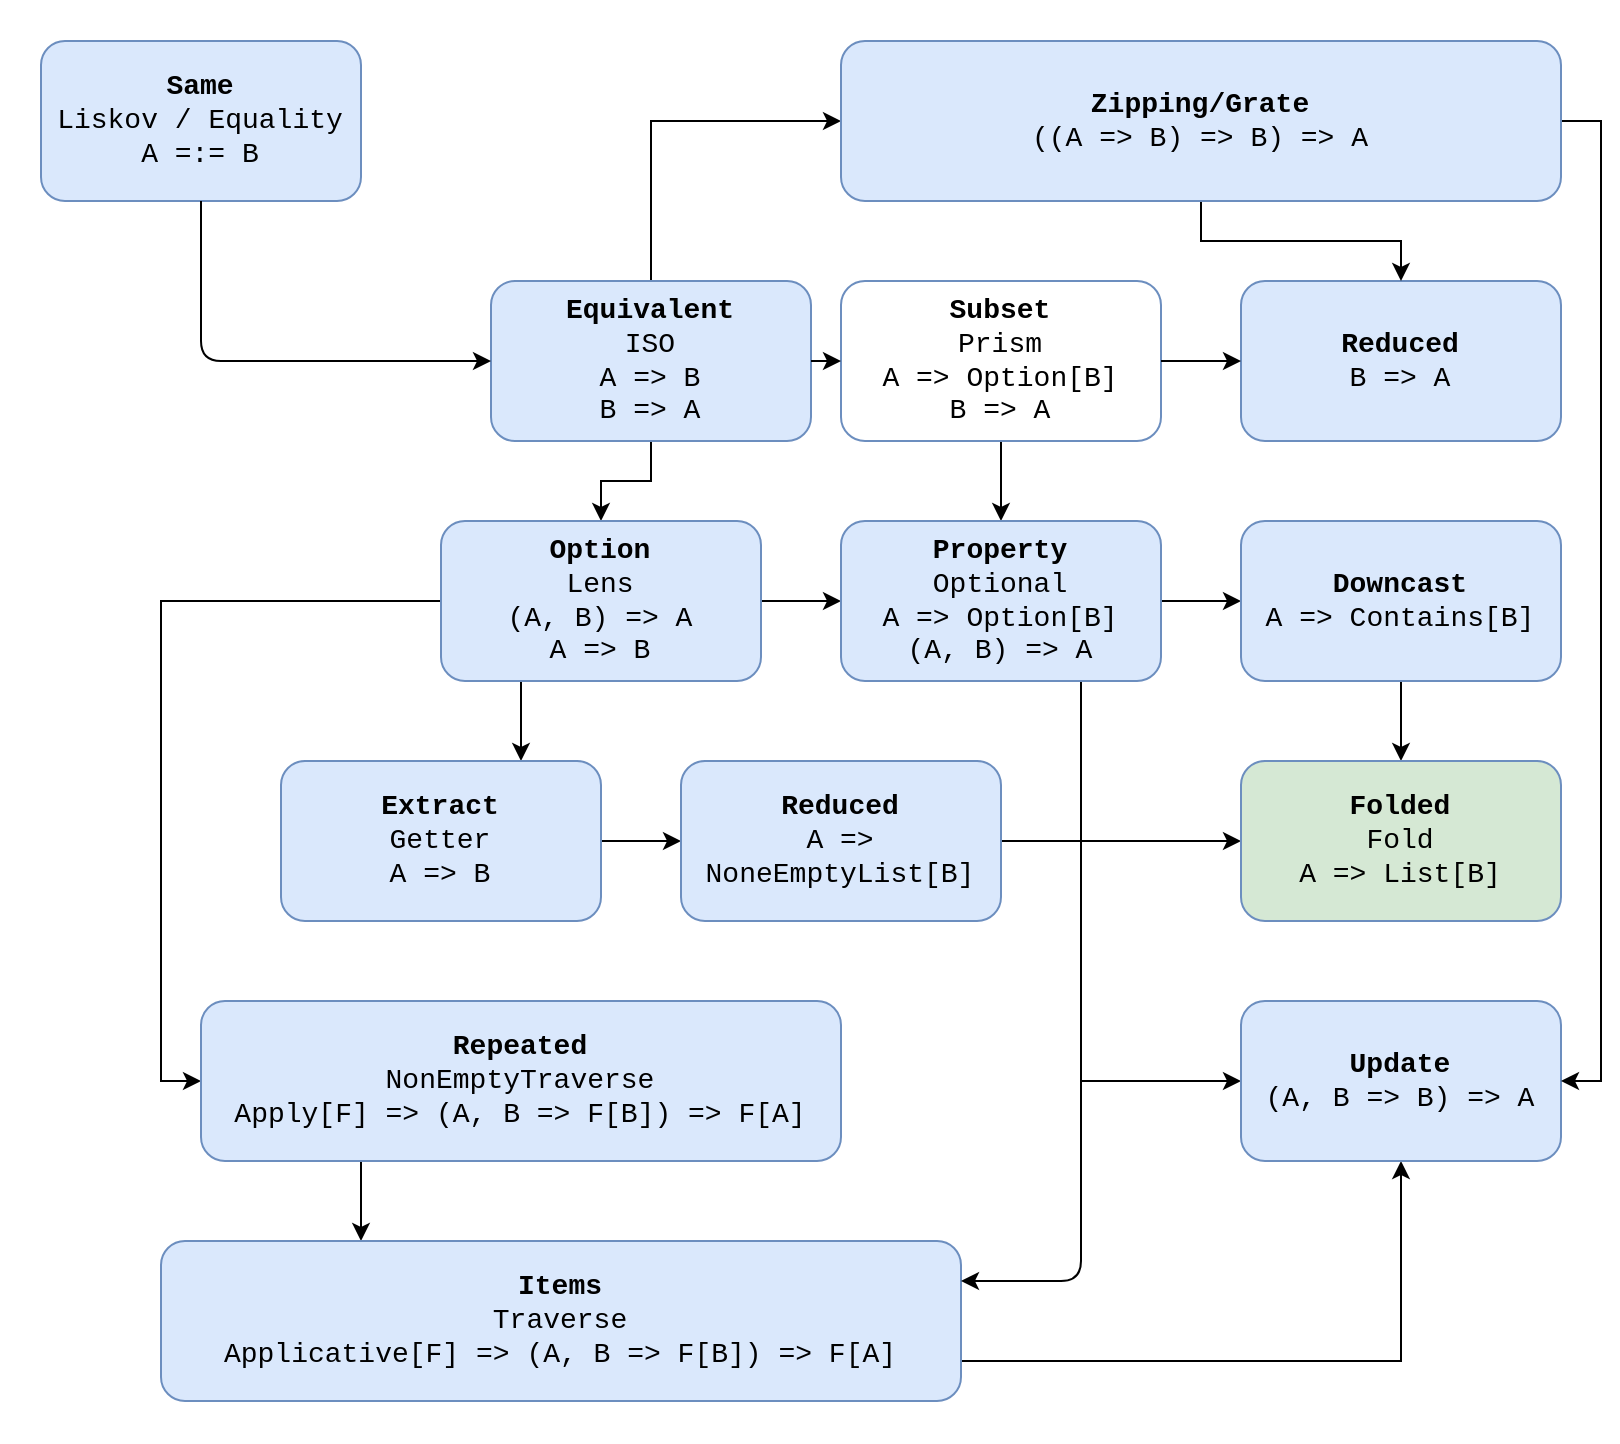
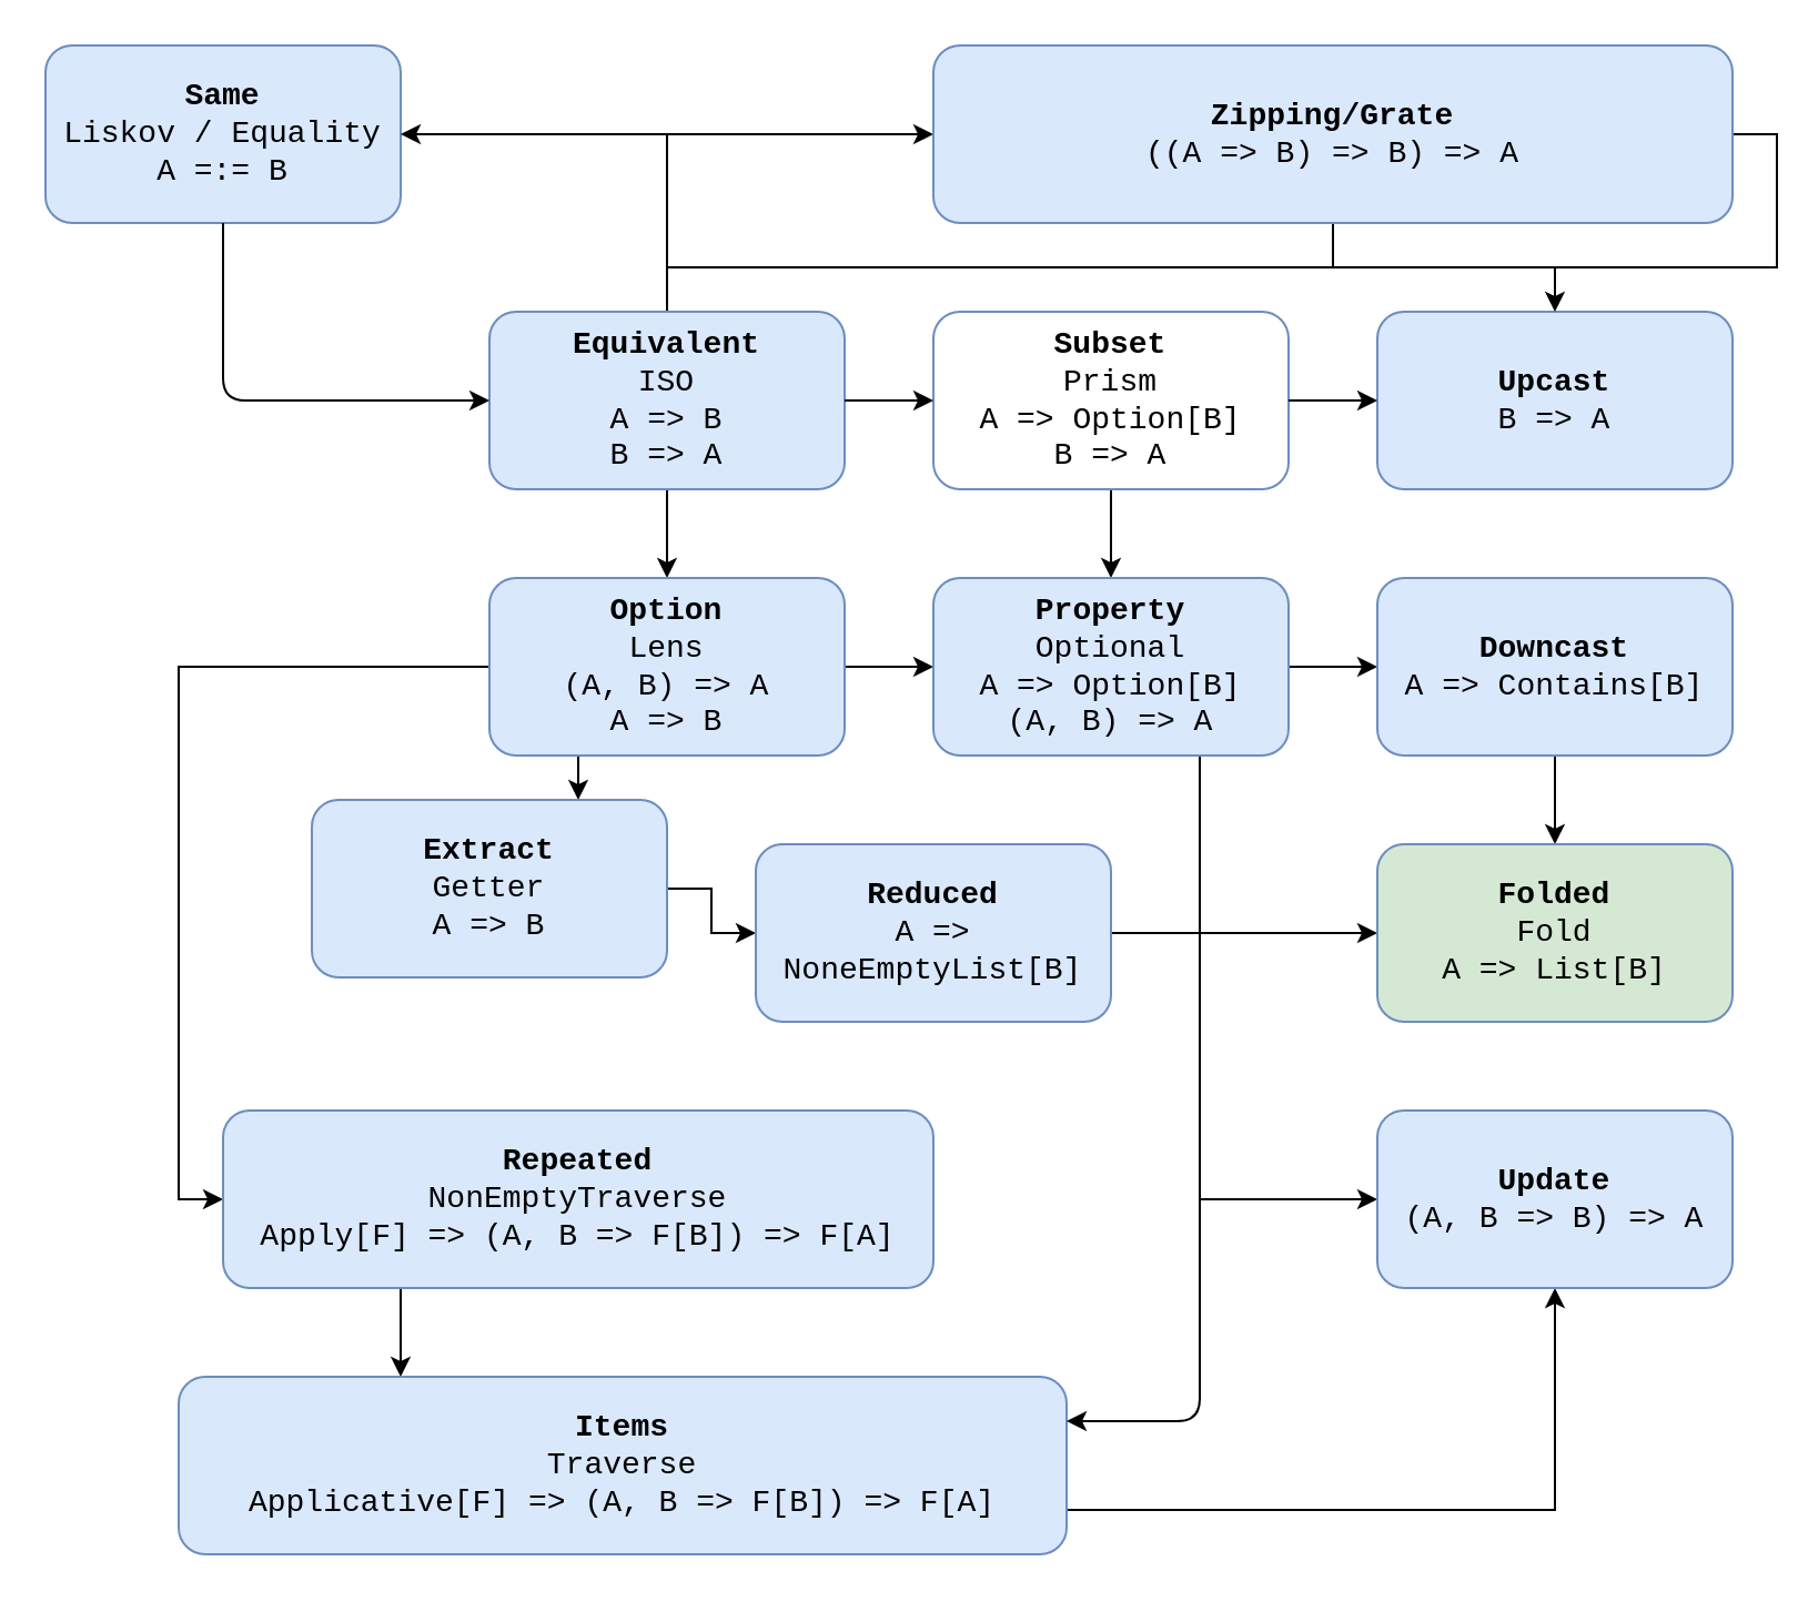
  <mxCell id="0" />
  <mxCell id="1" parent="0" />
  <mxCell id="2" value="&lt;b&gt;Same&lt;/b&gt;&lt;br style=&quot;font-size: 14px&quot;&gt;Liskov / Equality&lt;br style=&quot;font-size: 14px&quot;&gt;A =:= B" style="rounded=1;whiteSpace=wrap;html=1;fillColor=#dae8fc;strokeColor=#6c8ebf;fontFamily=Courier New;fontSize=14;" parent="1" vertex="1"><mxGeometry x="20" y="20" width="160" height="80" as="geometry" /></mxCell>
  <mxCell id="3" style="edgeStyle=orthogonalEdgeStyle;rounded=0;orthogonalLoop=1;jettySize=auto;html=1;exitX=0.5;exitY=1;exitDx=0;exitDy=0;entryX=0.5;entryY=0;entryDx=0;entryDy=0;fontFamily=Courier New;fontSize=14;" parent="1" source="5" target="15" edge="1"><mxGeometry relative="1" as="geometry" /></mxCell>
  <mxCell id="4" style="edgeStyle=orthogonalEdgeStyle;rounded=0;orthogonalLoop=1;jettySize=auto;html=1;exitX=0.5;exitY=0;exitDx=0;exitDy=0;entryX=0;entryY=0.5;entryDx=0;entryDy=0;" edge="1" parent="1" source="5" target="34"><mxGeometry relative="1" as="geometry" /></mxCell>
- <mxCell id="5" value="&lt;b&gt;Equivalent&lt;/b&gt;&lt;br style=&quot;font-size: 14px&quot;&gt;ISO&lt;br style=&quot;font-size: 14px&quot;&gt;A =&amp;gt; B&lt;br style=&quot;font-size: 14px&quot;&gt;B =&amp;gt; A" style="rounded=1;whiteSpace=wrap;html=1;fontFamily=Courier New;fontSize=14;fillColor=#dae8fc;strokeColor=#6c8ebf;" parent="1" vertex="1"><mxGeometry x="245" y="140" width="160" height="80" as="geometry" /></mxCell>
+ <mxCell id="5" value="&lt;b&gt;Equivalent&lt;/b&gt;&lt;br style=&quot;font-size: 14px&quot;&gt;ISO&lt;br style=&quot;font-size: 14px&quot;&gt;A =&amp;gt; B&lt;br style=&quot;font-size: 14px&quot;&gt;B =&amp;gt; A" style="rounded=1;whiteSpace=wrap;html=1;fontFamily=Courier New;fontSize=14;fillColor=#dae8fc;strokeColor=#6c8ebf;" parent="1" vertex="1"><mxGeometry x="220" y="140" width="160" height="80" as="geometry" /></mxCell>
  <mxCell id="6" value="" style="endArrow=classic;html=1;fontFamily=Courier New;fontSize=14;exitX=0.5;exitY=1;exitDx=0;exitDy=0;entryX=0;entryY=0.5;entryDx=0;entryDy=0;" parent="1" source="2" target="5" edge="1"><mxGeometry width="50" height="50" relative="1" as="geometry"><mxPoint x="370" y="440" as="sourcePoint" /><mxPoint x="420" y="390" as="targetPoint" /><Array as="points"><mxPoint x="100" y="180" /></Array></mxGeometry></mxCell>
  <mxCell id="7" style="edgeStyle=orthogonalEdgeStyle;rounded=0;orthogonalLoop=1;jettySize=auto;html=1;exitX=0.5;exitY=1;exitDx=0;exitDy=0;entryX=0.5;entryY=0;entryDx=0;entryDy=0;fontFamily=Courier New;fontSize=14;" parent="1" source="8" target="18" edge="1"><mxGeometry relative="1" as="geometry" /></mxCell>
  <mxCell id="8" value="&lt;b&gt;Subset&lt;/b&gt;&lt;br&gt;Prism&lt;br&gt;A =&amp;gt; Option[B]&lt;br&gt;B =&amp;gt; A" style="rounded=1;whiteSpace=wrap;html=1;fontFamily=Courier New;fontSize=14;fillColor=#ffffff;strokeColor=#6c8ebf;" parent="1" vertex="1"><mxGeometry x="420" y="140" width="160" height="80" as="geometry" /></mxCell>
- <mxCell id="9" value="&lt;b&gt;Reduced&lt;br&gt;&lt;/b&gt;B =&amp;gt; A" style="rounded=1;whiteSpace=wrap;html=1;fontFamily=Courier New;fontSize=14;fillColor=#dae8fc;strokeColor=#6c8ebf;" parent="1" vertex="1"><mxGeometry x="620" y="140" width="160" height="80" as="geometry" /></mxCell>
+ <mxCell id="9" value="&lt;b&gt;Upcast&lt;br&gt;&lt;/b&gt;B =&amp;gt; A" style="rounded=1;whiteSpace=wrap;html=1;fontFamily=Courier New;fontSize=14;fillColor=#dae8fc;strokeColor=#6c8ebf;" parent="1" vertex="1"><mxGeometry x="620" y="140" width="160" height="80" as="geometry" /></mxCell>
  <mxCell id="10" value="" style="endArrow=classic;html=1;fontFamily=Courier New;fontSize=14;exitX=1;exitY=0.5;exitDx=0;exitDy=0;entryX=0;entryY=0.5;entryDx=0;entryDy=0;" parent="1" source="8" target="9" edge="1"><mxGeometry width="50" height="50" relative="1" as="geometry"><mxPoint x="260" y="410" as="sourcePoint" /><mxPoint x="310" y="360" as="targetPoint" /></mxGeometry></mxCell>
  <mxCell id="11" value="" style="endArrow=classic;html=1;fontFamily=Courier New;fontSize=14;exitX=1;exitY=0.5;exitDx=0;exitDy=0;entryX=0;entryY=0.5;entryDx=0;entryDy=0;" parent="1" source="5" target="8" edge="1"><mxGeometry width="50" height="50" relative="1" as="geometry"><mxPoint x="260" y="410" as="sourcePoint" /><mxPoint x="310" y="360" as="targetPoint" /></mxGeometry></mxCell>
  <mxCell id="12" style="edgeStyle=orthogonalEdgeStyle;rounded=0;orthogonalLoop=1;jettySize=auto;html=1;exitX=1;exitY=0.5;exitDx=0;exitDy=0;entryX=0;entryY=0.5;entryDx=0;entryDy=0;fontFamily=Courier New;fontSize=14;" parent="1" source="15" target="18" edge="1"><mxGeometry relative="1" as="geometry" /></mxCell>
  <mxCell id="13" style="edgeStyle=orthogonalEdgeStyle;rounded=0;orthogonalLoop=1;jettySize=auto;html=1;exitX=0.25;exitY=1;exitDx=0;exitDy=0;entryX=0.75;entryY=0;entryDx=0;entryDy=0;fontFamily=Courier New;fontSize=14;" parent="1" source="15" target="22" edge="1"><mxGeometry relative="1" as="geometry" /></mxCell>
  <mxCell id="14" style="edgeStyle=orthogonalEdgeStyle;rounded=0;orthogonalLoop=1;jettySize=auto;html=1;exitX=0;exitY=0.5;exitDx=0;exitDy=0;entryX=0;entryY=0.5;entryDx=0;entryDy=0;fontFamily=Courier New;fontSize=14;" parent="1" source="15" target="20" edge="1"><mxGeometry relative="1" as="geometry" /></mxCell>
  <mxCell id="15" value="&lt;b&gt;Option&lt;/b&gt;&lt;br&gt;Lens&lt;br&gt;(A, B) =&amp;gt; A&lt;br&gt;A =&amp;gt; B" style="rounded=1;whiteSpace=wrap;html=1;fontFamily=Courier New;fontSize=14;fillColor=#dae8fc;strokeColor=#6c8ebf;" parent="1" vertex="1"><mxGeometry x="220" y="260" width="160" height="80" as="geometry" /></mxCell>
  <mxCell id="16" style="edgeStyle=orthogonalEdgeStyle;rounded=0;orthogonalLoop=1;jettySize=auto;html=1;exitX=1;exitY=0.5;exitDx=0;exitDy=0;entryX=0;entryY=0.5;entryDx=0;entryDy=0;fontFamily=Courier New;fontSize=14;" parent="1" source="18" target="24" edge="1"><mxGeometry relative="1" as="geometry" /></mxCell>
  <mxCell id="17" style="edgeStyle=orthogonalEdgeStyle;rounded=0;orthogonalLoop=1;jettySize=auto;html=1;exitX=0.75;exitY=1;exitDx=0;exitDy=0;entryX=0;entryY=0.5;entryDx=0;entryDy=0;fontFamily=Courier New;fontSize=14;" parent="1" source="18" target="30" edge="1"><mxGeometry relative="1" as="geometry" /></mxCell>
  <mxCell id="18" value="&lt;b&gt;Property&lt;/b&gt;&lt;br&gt;Optional&lt;br&gt;A =&amp;gt; Option[B]&lt;br&gt;(A, B) =&amp;gt; A" style="rounded=1;whiteSpace=wrap;html=1;fontFamily=Courier New;fontSize=14;fillColor=#dae8fc;strokeColor=#6c8ebf;" parent="1" vertex="1"><mxGeometry x="420" y="260" width="160" height="80" as="geometry" /></mxCell>
  <mxCell id="19" style="edgeStyle=orthogonalEdgeStyle;rounded=0;orthogonalLoop=1;jettySize=auto;html=1;exitX=0.25;exitY=1;exitDx=0;exitDy=0;entryX=0.25;entryY=0;entryDx=0;entryDy=0;fontFamily=Courier New;fontSize=14;" parent="1" source="20" target="29" edge="1"><mxGeometry relative="1" as="geometry" /></mxCell>
  <mxCell id="20" value="&lt;b&gt;Repeated&lt;/b&gt;&lt;br&gt;NonEmptyTraverse&lt;br&gt;Apply[F] =&amp;gt; (A, B =&amp;gt; F[B]) =&amp;gt; F[A]" style="rounded=1;whiteSpace=wrap;html=1;fontFamily=Courier New;fontSize=14;fillColor=#dae8fc;strokeColor=#6c8ebf;" parent="1" vertex="1"><mxGeometry x="100" y="500" width="320" height="80" as="geometry" /></mxCell>
  <mxCell id="21" style="edgeStyle=orthogonalEdgeStyle;rounded=0;orthogonalLoop=1;jettySize=auto;html=1;exitX=1;exitY=0.5;exitDx=0;exitDy=0;entryX=0;entryY=0.5;entryDx=0;entryDy=0;fontFamily=Courier New;fontSize=14;" parent="1" source="22" target="26" edge="1"><mxGeometry relative="1" as="geometry" /></mxCell>
- <mxCell id="22" value="&lt;b&gt;Extract&lt;/b&gt;&lt;br&gt;Getter&lt;br&gt;A =&amp;gt; B" style="rounded=1;whiteSpace=wrap;html=1;fontFamily=Courier New;fontSize=14;fillColor=#dae8fc;strokeColor=#6c8ebf;" parent="1" vertex="1"><mxGeometry x="140" y="380" width="160" height="80" as="geometry" /></mxCell>
+ <mxCell id="22" value="&lt;b&gt;Extract&lt;/b&gt;&lt;br&gt;Getter&lt;br&gt;A =&amp;gt; B" style="rounded=1;whiteSpace=wrap;html=1;fontFamily=Courier New;fontSize=14;fillColor=#dae8fc;strokeColor=#6c8ebf;" parent="1" vertex="1"><mxGeometry x="140" y="360" width="160" height="80" as="geometry" /></mxCell>
  <mxCell id="23" style="edgeStyle=orthogonalEdgeStyle;rounded=0;orthogonalLoop=1;jettySize=auto;html=1;exitX=0.5;exitY=1;exitDx=0;exitDy=0;entryX=0.5;entryY=0;entryDx=0;entryDy=0;fontFamily=Courier New;fontSize=14;" parent="1" source="24" target="27" edge="1"><mxGeometry relative="1" as="geometry" /></mxCell>
  <mxCell id="24" value="&lt;b&gt;Downcast&lt;br&gt;&lt;/b&gt;A =&amp;gt; Contains[B]" style="rounded=1;whiteSpace=wrap;html=1;fontFamily=Courier New;fontSize=14;fillColor=#dae8fc;strokeColor=#6c8ebf;" parent="1" vertex="1"><mxGeometry x="620" y="260" width="160" height="80" as="geometry" /></mxCell>
  <mxCell id="25" style="edgeStyle=orthogonalEdgeStyle;rounded=0;orthogonalLoop=1;jettySize=auto;html=1;exitX=1;exitY=0.5;exitDx=0;exitDy=0;entryX=0;entryY=0.5;entryDx=0;entryDy=0;fontFamily=Courier New;fontSize=14;" parent="1" source="26" target="27" edge="1"><mxGeometry relative="1" as="geometry" /></mxCell>
  <mxCell id="26" value="&lt;b&gt;Reduced&lt;/b&gt;&lt;br&gt;A =&amp;gt; NoneEmptyList[B]" style="rounded=1;whiteSpace=wrap;html=1;fontFamily=Courier New;fontSize=14;fillColor=#dae8fc;strokeColor=#6c8ebf;" parent="1" vertex="1"><mxGeometry x="340" y="380" width="160" height="80" as="geometry" /></mxCell>
  <mxCell id="27" value="&lt;b&gt;Folded&lt;/b&gt;&lt;br&gt;Fold&lt;br&gt;A =&amp;gt; List[B]" style="rounded=1;whiteSpace=wrap;html=1;fontFamily=Courier New;fontSize=14;fillColor=#d5e8d4;strokeColor=#6c8ebf;" parent="1" vertex="1"><mxGeometry x="620" y="380" width="160" height="80" as="geometry" /></mxCell>
  <mxCell id="28" style="edgeStyle=orthogonalEdgeStyle;rounded=0;orthogonalLoop=1;jettySize=auto;html=1;exitX=1;exitY=0.75;exitDx=0;exitDy=0;entryX=0.5;entryY=1;entryDx=0;entryDy=0;fontFamily=Courier New;fontSize=14;" parent="1" source="29" target="30" edge="1"><mxGeometry relative="1" as="geometry" /></mxCell>
  <mxCell id="29" value="&lt;b&gt;Items&lt;/b&gt;&lt;br&gt;Traverse&lt;br&gt;Applicative[F] =&amp;gt; (A, B =&amp;gt; F[B]) =&amp;gt; F[A]" style="rounded=1;whiteSpace=wrap;html=1;fontFamily=Courier New;fontSize=14;fillColor=#dae8fc;strokeColor=#6c8ebf;" parent="1" vertex="1"><mxGeometry x="80" y="620" width="400" height="80" as="geometry" /></mxCell>
  <mxCell id="30" value="&lt;b&gt;Update&lt;/b&gt;&lt;br&gt;(A, B =&amp;gt; B) =&amp;gt; A" style="rounded=1;whiteSpace=wrap;html=1;fontFamily=Courier New;fontSize=14;fillColor=#dae8fc;strokeColor=#6c8ebf;" parent="1" vertex="1"><mxGeometry x="620" y="500" width="160" height="80" as="geometry" /></mxCell>
  <mxCell id="31" value="" style="endArrow=classic;html=1;fontFamily=Courier New;fontSize=14;entryX=1;entryY=0.25;entryDx=0;entryDy=0;" parent="1" target="29" edge="1"><mxGeometry width="50" height="50" relative="1" as="geometry"><mxPoint x="540" y="540" as="sourcePoint" /><mxPoint x="540" y="650" as="targetPoint" /><Array as="points"><mxPoint x="540" y="640" /></Array></mxGeometry></mxCell>
  <mxCell id="32" style="edgeStyle=orthogonalEdgeStyle;rounded=0;orthogonalLoop=1;jettySize=auto;html=1;exitX=0.5;exitY=1;exitDx=0;exitDy=0;" edge="1" parent="1" source="34" target="9"><mxGeometry relative="1" as="geometry" /></mxCell>
- <mxCell id="33" style="edgeStyle=orthogonalEdgeStyle;rounded=0;orthogonalLoop=1;jettySize=auto;html=1;exitX=1;exitY=0.5;exitDx=0;exitDy=0;entryX=1;entryY=0.5;entryDx=0;entryDy=0;" edge="1" parent="1" source="34" target="30"><mxGeometry relative="1" as="geometry" /></mxCell>
+ <mxCell id="33" style="edgeStyle=orthogonalEdgeStyle;rounded=0;orthogonalLoop=1;jettySize=auto;html=1;exitX=1;exitY=0.5;exitDx=0;exitDy=0;" edge="1" parent="1" source="34" target="2"><mxGeometry relative="1" as="geometry" /></mxCell>
  <mxCell id="34" value="&lt;font style=&quot;font-size: 14px&quot; face=&quot;Courier New&quot;&gt;&lt;b&gt;Zipping/Grate&lt;/b&gt;&lt;br&gt;((A =&amp;gt; B) =&amp;gt; B) =&amp;gt; A&lt;br&gt;&lt;/font&gt;" style="rounded=1;whiteSpace=wrap;html=1;fillColor=#dae8fc;strokeColor=#6c8ebf;" parent="1" vertex="1"><mxGeometry x="420" y="20" width="360" height="80" as="geometry" /></mxCell>
